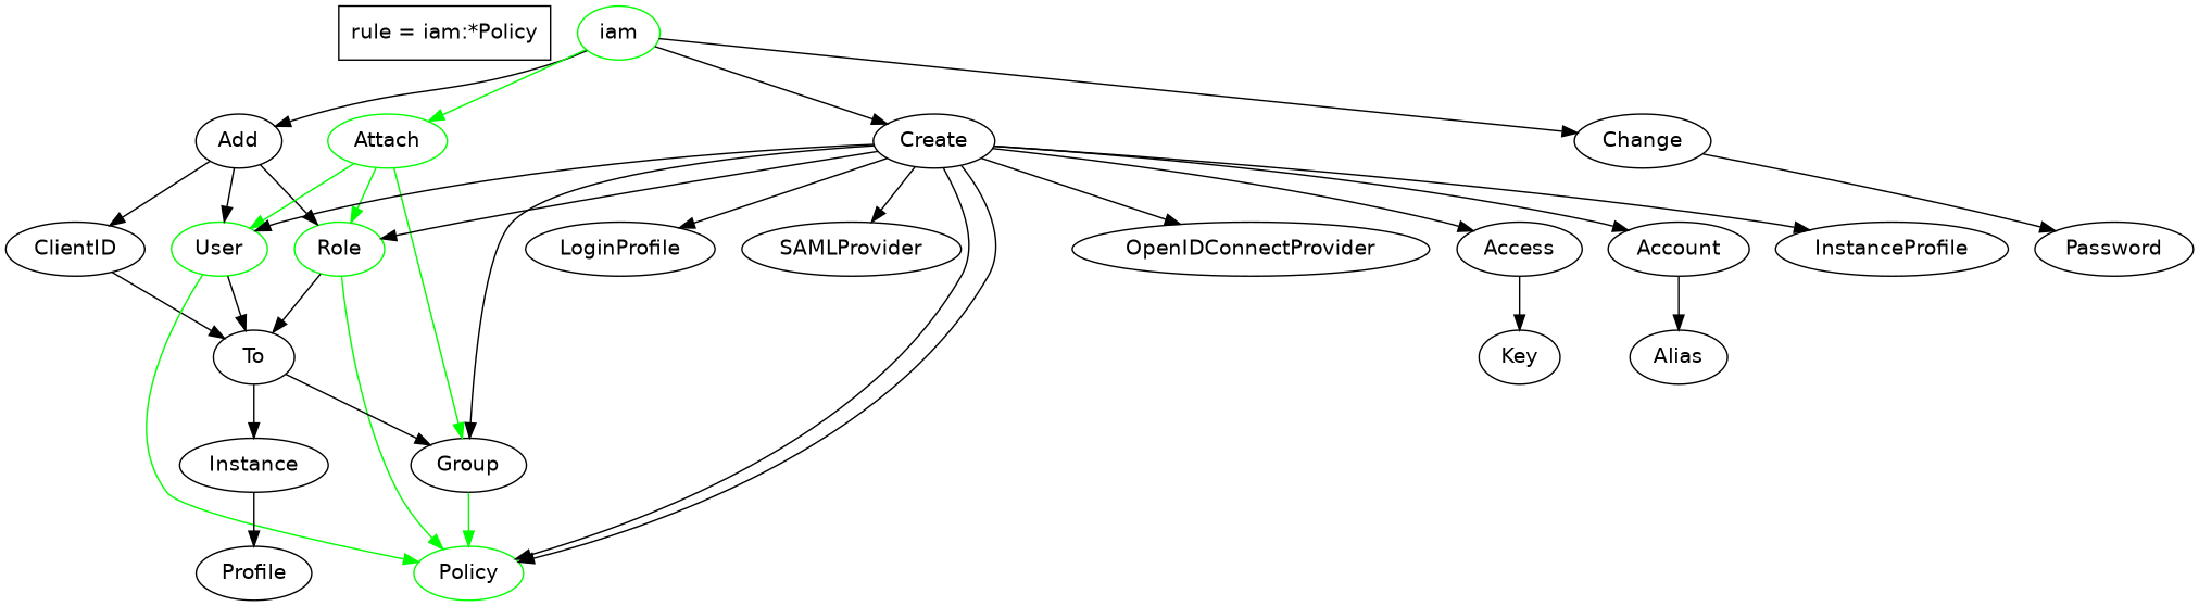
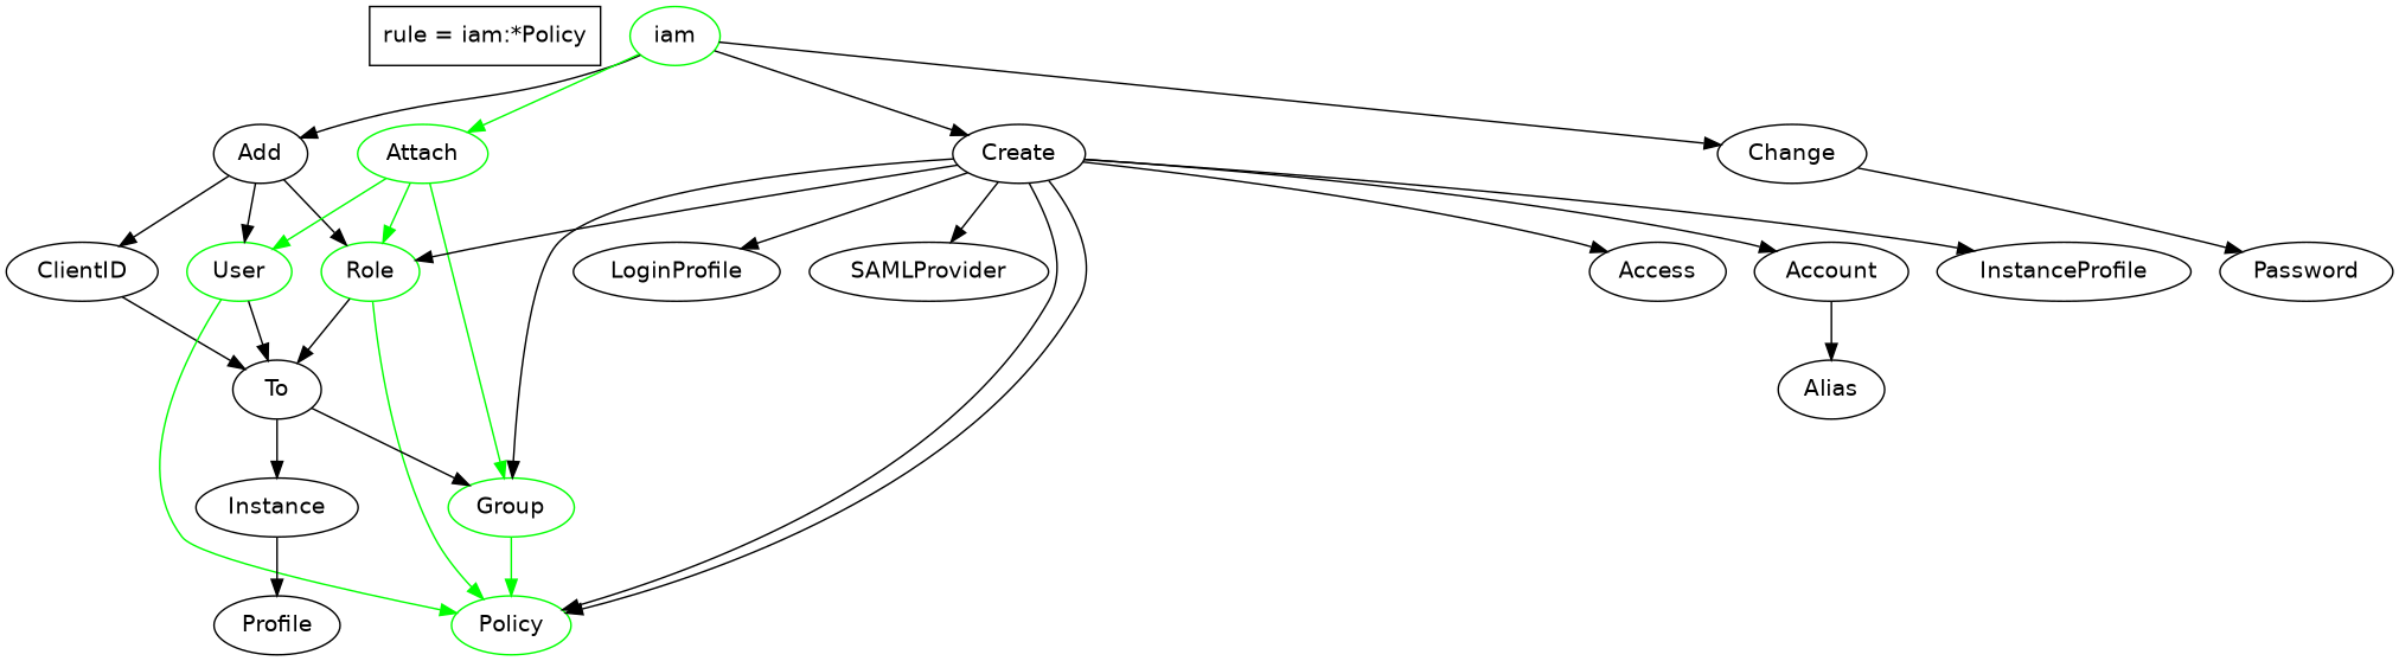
  digraph {
    fontname="DejaVu Sans"
    node [fontname="DejaVu Sans"]
    edge [fontname="DejaVu Sans"]
    n1 [label="rule = iam:*Policy" shape=box]
    iam [color=green]
    Add
    Attach [color=green]
    Change
    Create
    ClientID
    Role [color=green]
    User [color=green]
-   Group [color=black]
+   Group [color=green]
    Password
-   OpenIDConnectProvider
    Policy [color=green]
    Access
    Account
    InstanceProfile
    LoginProfile
    SAMLProvider
    To
    Instance
    Profile
-   Key
    Alias
    iam -> Add
    iam -> Attach [color=green]
    iam -> Change
    iam -> Create
    Add -> ClientID
    Add -> Role
    Add -> User
    Attach -> Role [color=green]
    Attach -> User [color=green]
    Attach -> Group [color=green]
    Change -> Password
    Create -> Role
-   Create -> User
    Create -> Group
-   Create -> OpenIDConnectProvider
    Create -> Policy
    Create -> Policy
    Create -> Access
    Create -> Account
    Create -> InstanceProfile
    Create -> LoginProfile
    Create -> SAMLProvider
    ClientID -> To
    Role -> Policy [color=green]
    Role -> To
    User -> Policy [color=green]
    User -> To
    Group -> Policy [color=green]
-   Access -> Key
    Account -> Alias
    To -> Group
    To -> Instance
    Instance -> Profile
  }
